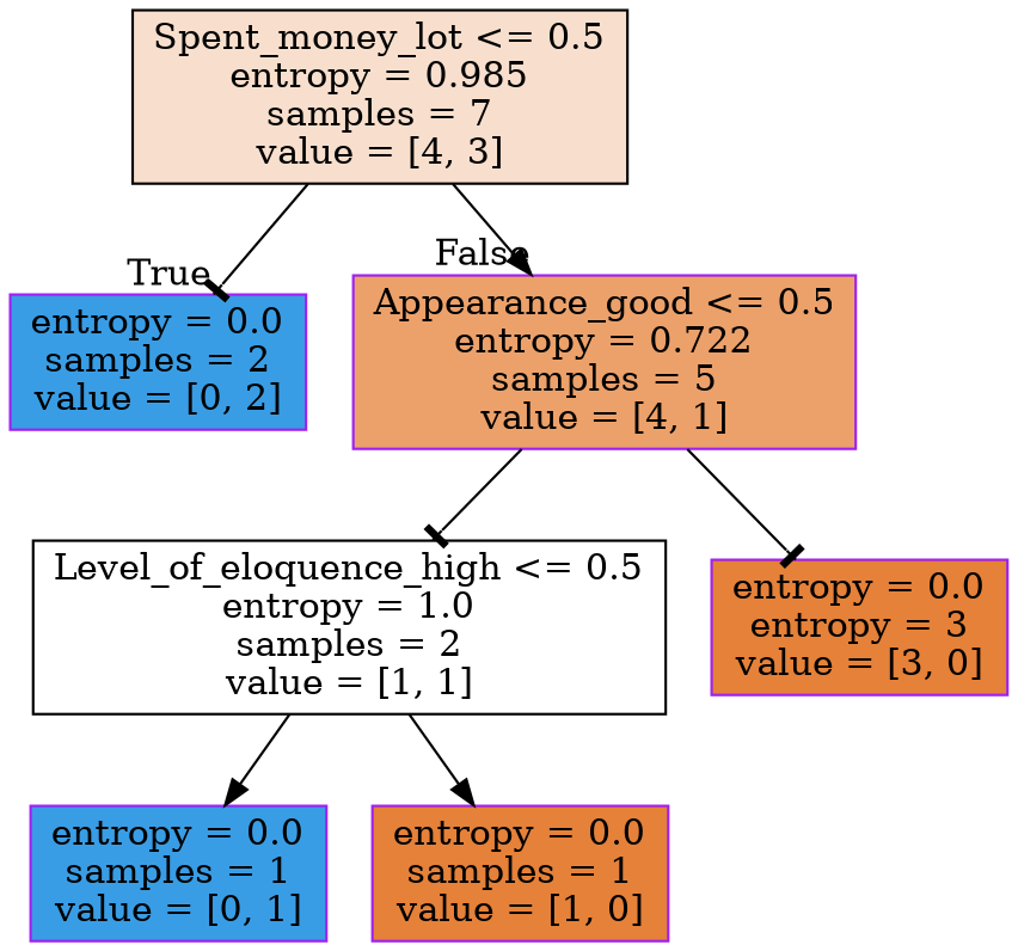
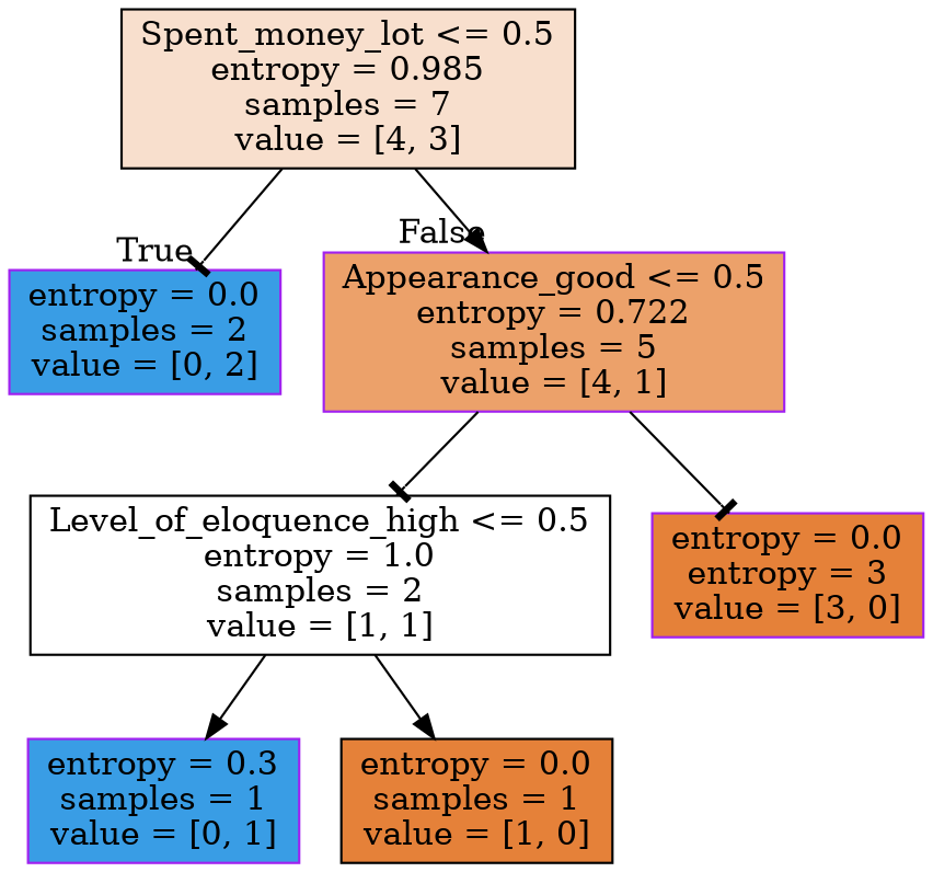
  digraph {
    node [color=purple fillcolor="#399de5ff" shape=box style=filled]
    edge [arrowhead=tee]
    n1 [color=black fillcolor="#e5813940" label="Spent_money_lot <= 0.5\nentropy = 0.985\nsamples = 7\nvalue = [4, 3]"]
    n2 [label="entropy = 0.0\nsamples = 2\nvalue = [0, 2]"]
    n3 [fillcolor="#e58139bf" label="Appearance_good <= 0.5\nentropy = 0.722\nsamples = 5\nvalue = [4, 1]"]
    n4 [color=black fillcolor="#e5813900" label="Level_of_eloquence_high <= 0.5\nentropy = 1.0\nsamples = 2\nvalue = [1, 1]"]
    n5 [fillcolor="#e58139ff" label="entropy = 0.0\nentropy = 3\nvalue = [3, 0]"]
-   n6 [label="entropy = 0.0\nsamples = 1\nvalue = [0, 1]"]
-   n7 [fillcolor="#e58139ff" label="entropy = 0.0\nsamples = 1\nvalue = [1, 0]"]
+   n6 [label="entropy = 0.3\nsamples = 1\nvalue = [0, 1]"]
+   n7 [color=black fillcolor="#e58139ff" label="entropy = 0.0\nsamples = 1\nvalue = [1, 0]"]
    n1 -> n2 [headlabel=True labelangle=45 labeldistance=2.5]
    n1 -> n3 [arrowhead=normal headlabel=False labelangle=-45 labeldistance=2.5]
    n3 -> n4
    n3 -> n5
    n4 -> n6 [arrowhead=normal]
    n4 -> n7 [arrowhead=normal]
  }
